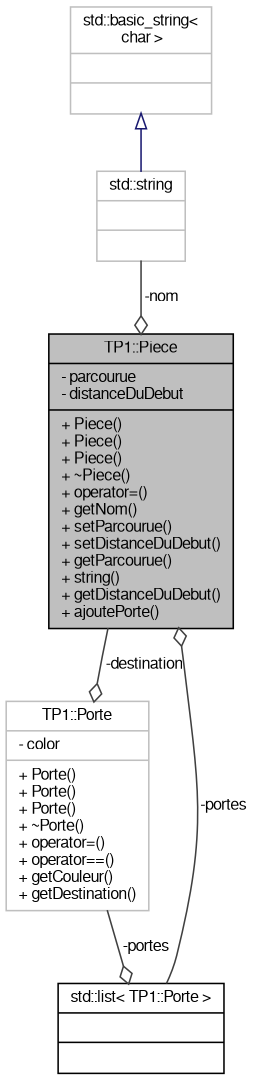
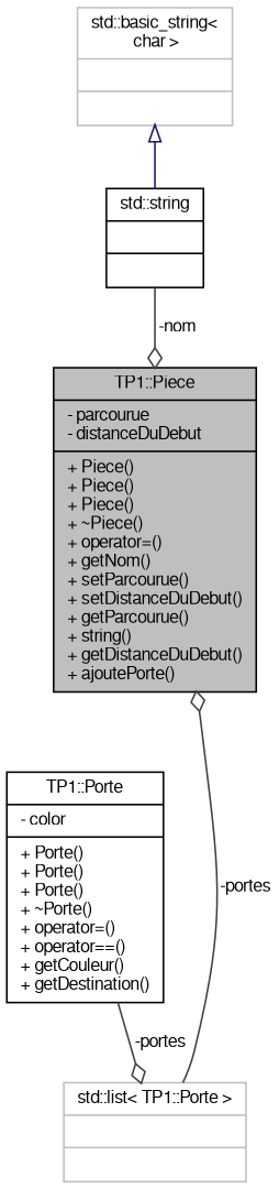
  digraph {
    node [color=grey75 fillcolor=white fontname=FreeSans fontsize=10 shape=record style=filled]
    edge [arrowhead=odiamond color=grey25 fontname=FreeSans fontsize=10 labelfontname=FreeSans labelfontsize=10 style=solid]
    n1 [color=black fillcolor=grey75 fontcolor=black height=0.2 label="{TP1::Piece\n|- parcourue\l- distanceDuDebut\l|+ Piece()\l+ Piece()\l+ Piece()\l+ ~Piece()\l+ operator=()\l+ getNom()\l+ setParcourue()\l+ setDistanceDuDebut()\l+ getParcourue()\l+ string()\l+ getDistanceDuDebut()\l+ ajoutePorte()\l}" width=0.4]
-   n2 [height=0.2 label="{TP1::Porte\n|- color\l|+ Porte()\l+ Porte()\l+ Porte()\l+ ~Porte()\l+ operator=()\l+ operator==()\l+ getCouleur()\l+ getDestination()\l}" width=0.4]
-   n3 [color=black height=0.2 label="{std::list\< TP1::Porte \>\n||}" width=0.4]
-   n4 [height=0.2 label="{std::string\n||}" width=0.4]
+   n2 [color=black height=0.2 label="{TP1::Porte\n|- color\l|+ Porte()\l+ Porte()\l+ Porte()\l+ ~Porte()\l+ operator=()\l+ operator==()\l+ getCouleur()\l+ getDestination()\l}" width=0.4]
+   n3 [height=0.2 label="{std::list\< TP1::Porte \>\n||}" width=0.4]
+   n4 [color=black height=0.2 label="{std::string\n||}" width=0.4]
    n5 [height=0.2 label="{std::basic_string\<\l char \>\n||}" width=0.4]
-   n1 -> n2 [label=" -destination"]
    n2 -> n3 [label=" -portes"]
    n3 -> n1 [label=" -portes"]
    n4 -> n1 [label=" -nom"]
    n5 -> n4 [arrowtail=onormal color=midnightblue dir=back arrowhead=""]
  }
